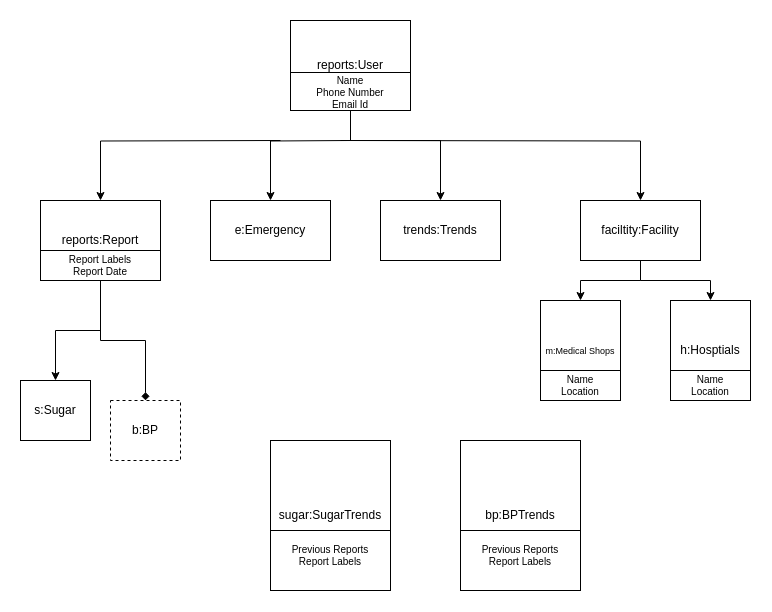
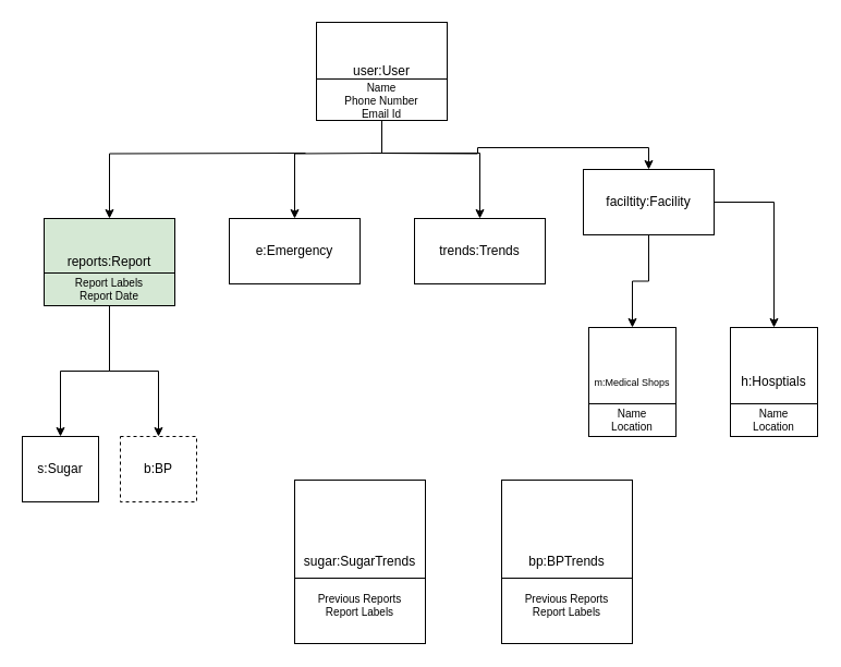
  <mxCell id="0" />
  <mxCell id="1" parent="0" />
  <mxCell id="2" value="" style="edgeStyle=orthogonalEdgeStyle;rounded=0;orthogonalLoop=1;jettySize=auto;html=1;" edge="1" parent="1" target="9"><mxGeometry relative="1" as="geometry"><mxPoint x="280" y="140" as="sourcePoint" /></mxGeometry></mxCell>
  <mxCell id="3" value="" style="edgeStyle=orthogonalEdgeStyle;rounded=0;orthogonalLoop=1;jettySize=auto;html=1;" edge="1" parent="1" target="12"><mxGeometry relative="1" as="geometry"><mxPoint x="340" y="140" as="sourcePoint" /></mxGeometry></mxCell>
  <mxCell id="4" value="" style="edgeStyle=orthogonalEdgeStyle;rounded=0;orthogonalLoop=1;jettySize=auto;html=1;" edge="1" parent="1" target="13"><mxGeometry relative="1" as="geometry"><mxPoint x="350" y="140" as="sourcePoint" /></mxGeometry></mxCell>
  <mxCell id="5" value="" style="edgeStyle=orthogonalEdgeStyle;rounded=0;orthogonalLoop=1;jettySize=auto;html=1;" edge="1" parent="1" source="6" target="16"><mxGeometry relative="1" as="geometry"><Array as="points"><mxPoint x="350" y="140" /><mxPoint x="440" y="140" /></Array></mxGeometry></mxCell>
- <mxCell id="6" value="reports:User" style="rounded=0;whiteSpace=wrap;html=1;" vertex="1" parent="1"><mxGeometry x="290" y="20" width="120" height="90" as="geometry" /></mxCell>
+ <mxCell id="6" value="user:User" style="rounded=0;whiteSpace=wrap;html=1;" vertex="1" parent="1"><mxGeometry x="290" y="20" width="120" height="90" as="geometry" /></mxCell>
  <mxCell id="7" value="" style="edgeStyle=orthogonalEdgeStyle;rounded=0;orthogonalLoop=1;jettySize=auto;html=1;" edge="1" parent="1" source="9" target="14"><mxGeometry relative="1" as="geometry" /></mxCell>
- <mxCell id="8" value="" style="edgeStyle=orthogonalEdgeStyle;rounded=0;orthogonalLoop=1;jettySize=auto;html=1;endArrow=diamond;" edge="1" parent="1" source="9" target="15"><mxGeometry relative="1" as="geometry" /></mxCell>
- <mxCell id="9" value="reports:Report" style="whiteSpace=wrap;html=1;rounded=0;" vertex="1" parent="1"><mxGeometry x="40" y="200" width="120" height="80" as="geometry" /></mxCell>
+ <mxCell id="8" value="" style="edgeStyle=orthogonalEdgeStyle;rounded=0;orthogonalLoop=1;jettySize=auto;html=1;" edge="1" parent="1" source="9" target="15"><mxGeometry relative="1" as="geometry" /></mxCell>
+ <mxCell id="9" value="reports:Report" style="whiteSpace=wrap;html=1;rounded=0;fillColor=#d5e8d4;" vertex="1" parent="1"><mxGeometry x="40" y="200" width="120" height="80" as="geometry" /></mxCell>
  <mxCell id="10" value="" style="edgeStyle=orthogonalEdgeStyle;rounded=0;orthogonalLoop=1;jettySize=auto;html=1;" edge="1" parent="1" source="12" target="19"><mxGeometry relative="1" as="geometry" /></mxCell>
  <mxCell id="11" value="" style="edgeStyle=orthogonalEdgeStyle;rounded=0;orthogonalLoop=1;jettySize=auto;html=1;" edge="1" parent="1" source="12" target="20"><mxGeometry relative="1" as="geometry" /></mxCell>
- <mxCell id="12" value="faciltity:Facility" style="whiteSpace=wrap;html=1;rounded=0;" vertex="1" parent="1"><mxGeometry x="580" y="200" width="120" height="60" as="geometry" /></mxCell>
+ <mxCell id="12" value="faciltity:Facility" style="whiteSpace=wrap;html=1;rounded=0;" vertex="1" parent="1"><mxGeometry x="535" y="155" width="120" height="60" as="geometry" /></mxCell>
  <mxCell id="13" value="e:Emergency" style="rounded=0;whiteSpace=wrap;html=1;" vertex="1" parent="1"><mxGeometry x="210" y="200" width="120" height="60" as="geometry" /></mxCell>
- <mxCell id="14" value="s:Sugar" style="whiteSpace=wrap;html=1;rounded=0;" vertex="1" parent="1"><mxGeometry x="20" y="380" width="70" height="60" as="geometry" /></mxCell>
+ <mxCell id="14" value="s:Sugar" style="whiteSpace=wrap;html=1;rounded=0;" vertex="1" parent="1"><mxGeometry x="20" y="400" width="70" height="60" as="geometry" /></mxCell>
  <mxCell id="15" value="b:BP" style="whiteSpace=wrap;html=1;rounded=0;dashed=1;" vertex="1" parent="1"><mxGeometry x="110" y="400" width="70" height="60" as="geometry" /></mxCell>
  <mxCell id="16" value="trends:Trends" style="whiteSpace=wrap;html=1;rounded=0;" vertex="1" parent="1"><mxGeometry x="380" y="200" width="120" height="60" as="geometry" /></mxCell>
  <mxCell id="17" value="sugar:SugarTrends" style="whiteSpace=wrap;html=1;rounded=0;" vertex="1" parent="1"><mxGeometry x="270" y="440" width="120" height="150" as="geometry" /></mxCell>
  <mxCell id="18" value="bp:BPTrends" style="whiteSpace=wrap;html=1;rounded=0;" vertex="1" parent="1"><mxGeometry x="460" y="440" width="120" height="150" as="geometry" /></mxCell>
  <mxCell id="19" value="&lt;font style=&quot;font-size: 9px&quot;&gt;m:Medical Shops&lt;/font&gt;" style="whiteSpace=wrap;html=1;rounded=0;" vertex="1" parent="1"><mxGeometry x="540" y="300" width="80" height="100" as="geometry" /></mxCell>
  <mxCell id="20" value="h:Hosptials" style="whiteSpace=wrap;html=1;rounded=0;" vertex="1" parent="1"><mxGeometry x="670" y="300" width="80" height="100" as="geometry" /></mxCell>
  <mxCell id="21" value="" style="endArrow=none;html=1;rounded=0;fontSize=9;" edge="1" parent="1"><mxGeometry width="50" height="50" relative="1" as="geometry"><mxPoint x="40" y="250" as="sourcePoint" /><mxPoint x="160" y="250" as="targetPoint" /></mxGeometry></mxCell>
  <mxCell id="22" value="&lt;font style=&quot;font-size: 10px&quot;&gt;Report Labels&lt;br&gt;Report Date&lt;br&gt;&lt;/font&gt;" style="text;html=1;strokeColor=none;fillColor=none;align=center;verticalAlign=middle;whiteSpace=wrap;rounded=0;fontSize=9;" vertex="1" parent="1"><mxGeometry x="60" y="260" width="80" height="10" as="geometry" /></mxCell>
  <mxCell id="23" value="" style="endArrow=none;html=1;rounded=0;fontSize=9;" edge="1" parent="1"><mxGeometry width="50" height="50" relative="1" as="geometry"><mxPoint x="290" y="72" as="sourcePoint" /><mxPoint x="410" y="72" as="targetPoint" /></mxGeometry></mxCell>
  <mxCell id="24" value="&lt;font style=&quot;font-size: 10px&quot;&gt;Name&lt;br&gt;Phone Number&lt;br&gt;Email Id&lt;br&gt;&lt;/font&gt;" style="text;html=1;strokeColor=none;fillColor=none;align=center;verticalAlign=middle;whiteSpace=wrap;rounded=0;fontSize=9;" vertex="1" parent="1"><mxGeometry x="310" y="87" width="80" height="10" as="geometry" /></mxCell>
  <mxCell id="25" value="" style="endArrow=none;html=1;rounded=0;fontSize=9;" edge="1" parent="1"><mxGeometry width="50" height="50" relative="1" as="geometry"><mxPoint x="270" y="530" as="sourcePoint" /><mxPoint x="390" y="530" as="targetPoint" /></mxGeometry></mxCell>
  <mxCell id="26" value="" style="endArrow=none;html=1;rounded=0;fontSize=9;" edge="1" parent="1"><mxGeometry width="50" height="50" relative="1" as="geometry"><mxPoint x="460" y="530" as="sourcePoint" /><mxPoint x="580" y="530" as="targetPoint" /></mxGeometry></mxCell>
  <mxCell id="27" value="&lt;font style=&quot;font-size: 10px&quot;&gt;Previous Reports&lt;br&gt;Report Labels&lt;br&gt;&lt;/font&gt;" style="text;html=1;strokeColor=none;fillColor=none;align=center;verticalAlign=middle;whiteSpace=wrap;rounded=0;fontSize=9;" vertex="1" parent="1"><mxGeometry x="290" y="540" width="80" height="30" as="geometry" /></mxCell>
  <mxCell id="28" value="" style="endArrow=none;html=1;rounded=0;fontSize=9;" edge="1" parent="1"><mxGeometry width="50" height="50" relative="1" as="geometry"><mxPoint x="540" y="370" as="sourcePoint" /><mxPoint x="620" y="370" as="targetPoint" /></mxGeometry></mxCell>
  <mxCell id="29" value="" style="endArrow=none;html=1;rounded=0;fontSize=9;" edge="1" parent="1"><mxGeometry width="50" height="50" relative="1" as="geometry"><mxPoint x="670" y="370" as="sourcePoint" /><mxPoint x="750" y="370" as="targetPoint" /></mxGeometry></mxCell>
  <mxCell id="30" value="&lt;font style=&quot;font-size: 10px&quot;&gt;Name&lt;br&gt;Location&lt;br&gt;&lt;/font&gt;" style="text;html=1;strokeColor=none;fillColor=none;align=center;verticalAlign=middle;whiteSpace=wrap;rounded=0;fontSize=9;" vertex="1" parent="1"><mxGeometry x="540" y="380" width="80" height="10" as="geometry" /></mxCell>
  <mxCell id="31" value="&lt;font style=&quot;font-size: 10px&quot;&gt;Name&lt;br&gt;Location&lt;br&gt;&lt;/font&gt;" style="text;html=1;strokeColor=none;fillColor=none;align=center;verticalAlign=middle;whiteSpace=wrap;rounded=0;fontSize=9;" vertex="1" parent="1"><mxGeometry x="670" y="380" width="80" height="10" as="geometry" /></mxCell>
  <mxCell id="32" value="&lt;font style=&quot;font-size: 10px&quot;&gt;Previous Reports&lt;br&gt;Report Labels&lt;br&gt;&lt;/font&gt;" style="text;html=1;strokeColor=none;fillColor=none;align=center;verticalAlign=middle;whiteSpace=wrap;rounded=0;fontSize=9;" vertex="1" parent="1"><mxGeometry x="480" y="540" width="80" height="30" as="geometry" /></mxCell>
